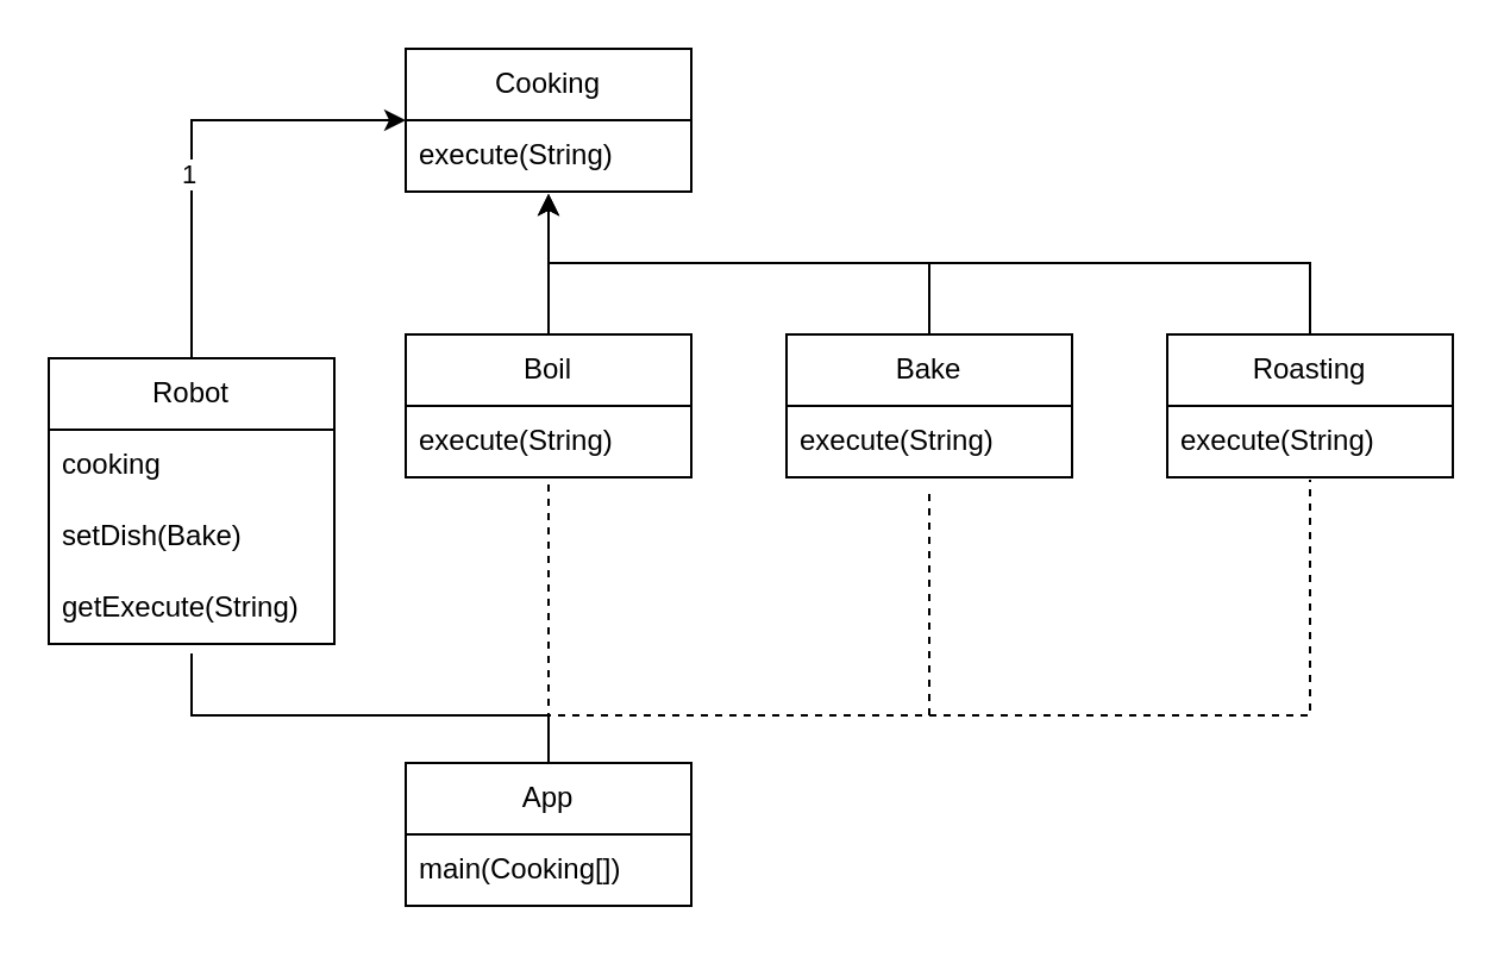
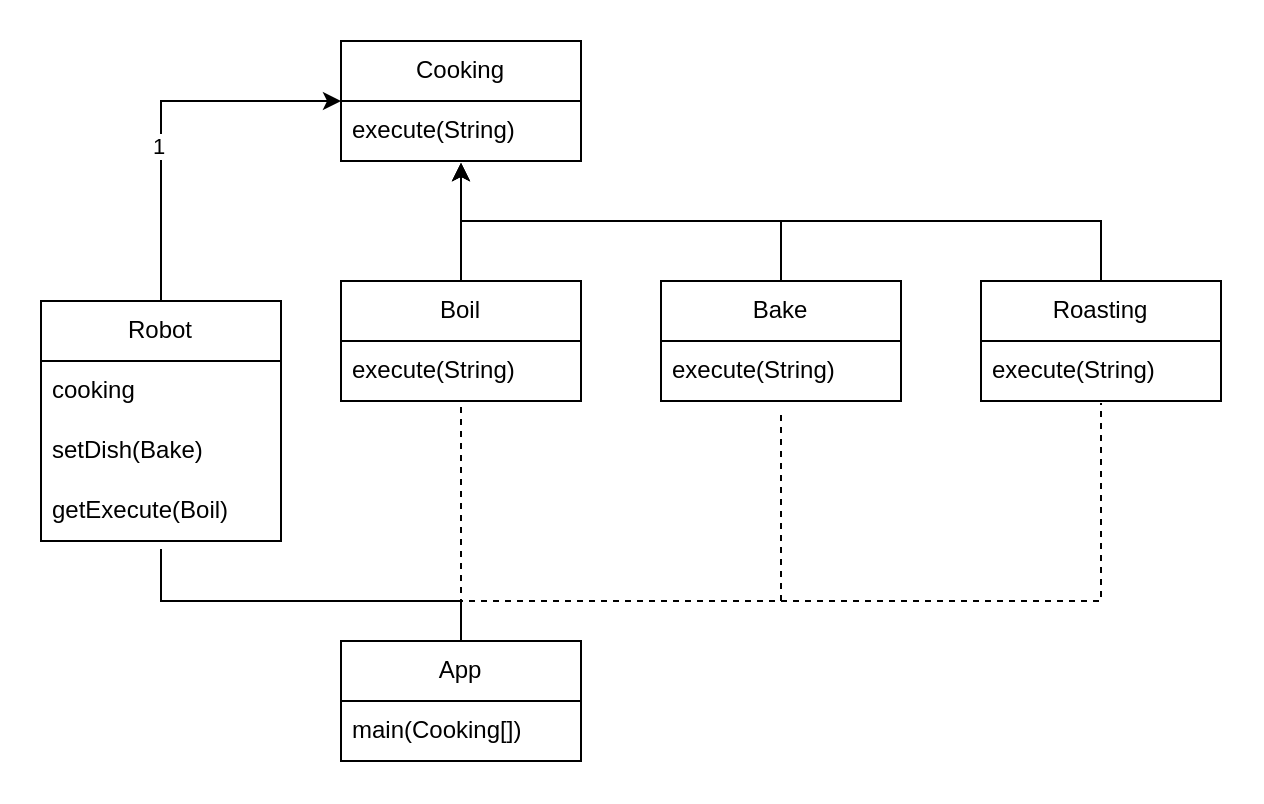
  <mxCell id="0" />
  <mxCell id="1" parent="0" />
  <mxCell id="2" value="Cooking" style="swimlane;fontStyle=0;childLayout=stackLayout;horizontal=1;startSize=30;horizontalStack=0;resizeParent=1;resizeParentMax=0;resizeLast=0;collapsible=1;marginBottom=0;whiteSpace=wrap;html=1;" vertex="1" parent="1"><mxGeometry x="170" y="20" width="120" height="60" as="geometry" /></mxCell>
  <mxCell id="3" value="execute(String)" style="text;strokeColor=none;fillColor=none;align=left;verticalAlign=middle;spacingLeft=4;spacingRight=4;overflow=hidden;points=[[0,0.5],[1,0.5]];portConstraint=eastwest;rotatable=0;whiteSpace=wrap;html=1;" vertex="1" parent="2"><mxGeometry y="30" width="120" height="30" as="geometry" /></mxCell>
  <mxCell id="4" style="edgeStyle=orthogonalEdgeStyle;rounded=0;orthogonalLoop=1;jettySize=auto;html=1;exitX=0.25;exitY=0;exitDx=0;exitDy=0;entryX=0;entryY=0.5;entryDx=0;entryDy=0;" edge="1" parent="1" source="6" target="2"><mxGeometry x="0.032" y="50" relative="1" as="geometry"><Array as="points"><mxPoint x="80" y="150" /><mxPoint x="80" y="50" /></Array><mxPoint as="offset" /></mxGeometry></mxCell>
  <mxCell id="5" value="1" style="edgeLabel;html=1;align=center;verticalAlign=middle;resizable=0;points=[];" vertex="1" connectable="0" parent="4"><mxGeometry x="-0.018" y="2" relative="1" as="geometry"><mxPoint as="offset" /></mxGeometry></mxCell>
  <mxCell id="6" value="Robot" style="swimlane;fontStyle=0;childLayout=stackLayout;horizontal=1;startSize=30;horizontalStack=0;resizeParent=1;resizeParentMax=0;resizeLast=0;collapsible=1;marginBottom=0;whiteSpace=wrap;html=1;" vertex="1" parent="1"><mxGeometry x="20" y="150" width="120" height="120" as="geometry" /></mxCell>
  <mxCell id="7" value="cooking" style="text;strokeColor=none;fillColor=none;align=left;verticalAlign=middle;spacingLeft=4;spacingRight=4;overflow=hidden;points=[[0,0.5],[1,0.5]];portConstraint=eastwest;rotatable=0;whiteSpace=wrap;html=1;" vertex="1" parent="6"><mxGeometry y="30" width="120" height="30" as="geometry" /></mxCell>
  <mxCell id="8" value="setDish(Bake)" style="text;strokeColor=none;fillColor=none;align=left;verticalAlign=middle;spacingLeft=4;spacingRight=4;overflow=hidden;points=[[0,0.5],[1,0.5]];portConstraint=eastwest;rotatable=0;whiteSpace=wrap;html=1;" vertex="1" parent="6"><mxGeometry y="60" width="120" height="30" as="geometry" /></mxCell>
- <mxCell id="9" value="getExecute(String)" style="text;strokeColor=none;fillColor=none;align=left;verticalAlign=middle;spacingLeft=4;spacingRight=4;overflow=hidden;points=[[0,0.5],[1,0.5]];portConstraint=eastwest;rotatable=0;whiteSpace=wrap;html=1;" vertex="1" parent="6"><mxGeometry y="90" width="120" height="30" as="geometry" /></mxCell>
+ <mxCell id="9" value="getExecute(Boil)" style="text;strokeColor=none;fillColor=none;align=left;verticalAlign=middle;spacingLeft=4;spacingRight=4;overflow=hidden;points=[[0,0.5],[1,0.5]];portConstraint=eastwest;rotatable=0;whiteSpace=wrap;html=1;" vertex="1" parent="6"><mxGeometry y="90" width="120" height="30" as="geometry" /></mxCell>
  <mxCell id="10" style="edgeStyle=orthogonalEdgeStyle;rounded=0;orthogonalLoop=1;jettySize=auto;html=1;exitX=0.5;exitY=0;exitDx=0;exitDy=0;entryX=0.5;entryY=1.033;entryDx=0;entryDy=0;entryPerimeter=0;" edge="1" parent="1" source="11" target="3"><mxGeometry relative="1" as="geometry" /></mxCell>
  <mxCell id="11" value="Boil" style="swimlane;fontStyle=0;childLayout=stackLayout;horizontal=1;startSize=30;horizontalStack=0;resizeParent=1;resizeParentMax=0;resizeLast=0;collapsible=1;marginBottom=0;whiteSpace=wrap;html=1;" vertex="1" parent="1"><mxGeometry x="170" y="140" width="120" height="60" as="geometry" /></mxCell>
  <mxCell id="12" value="execute(String)" style="text;strokeColor=none;fillColor=none;align=left;verticalAlign=middle;spacingLeft=4;spacingRight=4;overflow=hidden;points=[[0,0.5],[1,0.5]];portConstraint=eastwest;rotatable=0;whiteSpace=wrap;html=1;" vertex="1" parent="11"><mxGeometry y="30" width="120" height="30" as="geometry" /></mxCell>
  <mxCell id="13" style="edgeStyle=orthogonalEdgeStyle;rounded=0;orthogonalLoop=1;jettySize=auto;html=1;exitX=0.5;exitY=0;exitDx=0;exitDy=0;entryX=0.5;entryY=1.033;entryDx=0;entryDy=0;entryPerimeter=0;" edge="1" parent="1" source="14" target="3"><mxGeometry relative="1" as="geometry" /></mxCell>
  <mxCell id="14" value="Bake" style="swimlane;fontStyle=0;childLayout=stackLayout;horizontal=1;startSize=30;horizontalStack=0;resizeParent=1;resizeParentMax=0;resizeLast=0;collapsible=1;marginBottom=0;whiteSpace=wrap;html=1;" vertex="1" parent="1"><mxGeometry x="330" y="140" width="120" height="60" as="geometry" /></mxCell>
  <mxCell id="15" value="execute(String)" style="text;strokeColor=none;fillColor=none;align=left;verticalAlign=middle;spacingLeft=4;spacingRight=4;overflow=hidden;points=[[0,0.5],[1,0.5]];portConstraint=eastwest;rotatable=0;whiteSpace=wrap;html=1;" vertex="1" parent="14"><mxGeometry y="30" width="120" height="30" as="geometry" /></mxCell>
  <mxCell id="16" style="edgeStyle=orthogonalEdgeStyle;rounded=0;orthogonalLoop=1;jettySize=auto;html=1;exitX=0.5;exitY=0;exitDx=0;exitDy=0;entryX=0.5;entryY=1.033;entryDx=0;entryDy=0;entryPerimeter=0;" edge="1" parent="1" source="17" target="3"><mxGeometry relative="1" as="geometry" /></mxCell>
  <mxCell id="17" value="Roasting" style="swimlane;fontStyle=0;childLayout=stackLayout;horizontal=1;startSize=30;horizontalStack=0;resizeParent=1;resizeParentMax=0;resizeLast=0;collapsible=1;marginBottom=0;whiteSpace=wrap;html=1;" vertex="1" parent="1"><mxGeometry x="490" y="140" width="120" height="60" as="geometry" /></mxCell>
  <mxCell id="18" value="execute(String)" style="text;strokeColor=none;fillColor=none;align=left;verticalAlign=middle;spacingLeft=4;spacingRight=4;overflow=hidden;points=[[0,0.5],[1,0.5]];portConstraint=eastwest;rotatable=0;whiteSpace=wrap;html=1;" vertex="1" parent="17"><mxGeometry y="30" width="120" height="30" as="geometry" /></mxCell>
  <mxCell id="19" value="App" style="swimlane;fontStyle=0;childLayout=stackLayout;horizontal=1;startSize=30;horizontalStack=0;resizeParent=1;resizeParentMax=0;resizeLast=0;collapsible=1;marginBottom=0;whiteSpace=wrap;html=1;" vertex="1" parent="1"><mxGeometry x="170" y="320" width="120" height="60" as="geometry" /></mxCell>
  <mxCell id="20" value="main(Cooking[])" style="text;strokeColor=none;fillColor=none;align=left;verticalAlign=middle;spacingLeft=4;spacingRight=4;overflow=hidden;points=[[0,0.5],[1,0.5]];portConstraint=eastwest;rotatable=0;whiteSpace=wrap;html=1;" vertex="1" parent="19"><mxGeometry y="30" width="120" height="30" as="geometry" /></mxCell>
  <mxCell id="21" value="" style="endArrow=none;dashed=1;html=1;rounded=0;exitX=0.5;exitY=0;exitDx=0;exitDy=0;entryX=0.5;entryY=1.033;entryDx=0;entryDy=0;entryPerimeter=0;" edge="1" parent="1" source="19" target="18"><mxGeometry width="50" height="50" relative="1" as="geometry"><mxPoint x="240" y="270" as="sourcePoint" /><mxPoint x="560" y="220" as="targetPoint" /><Array as="points"><mxPoint x="230" y="300" /><mxPoint x="550" y="300" /></Array></mxGeometry></mxCell>
  <mxCell id="22" value="" style="endArrow=none;dashed=0;html=1;rounded=0;exitX=0.5;exitY=0;exitDx=0;exitDy=0;entryX=0.5;entryY=1.133;entryDx=0;entryDy=0;entryPerimeter=0;" edge="1" parent="1" source="19" target="9"><mxGeometry width="50" height="50" relative="1" as="geometry"><mxPoint x="240" y="420" as="sourcePoint" /><mxPoint x="290" y="370" as="targetPoint" /><Array as="points"><mxPoint x="230" y="300" /><mxPoint x="80" y="300" /></Array></mxGeometry></mxCell>
  <mxCell id="23" value="" style="endArrow=none;dashed=1;html=1;rounded=0;exitX=0.5;exitY=0;exitDx=0;exitDy=0;entryX=0.5;entryY=1.1;entryDx=0;entryDy=0;entryPerimeter=0;" edge="1" parent="1" source="19" target="12"><mxGeometry width="50" height="50" relative="1" as="geometry"><mxPoint x="240" y="450" as="sourcePoint" /><mxPoint x="90" y="283.99" as="targetPoint" /><Array as="points" /></mxGeometry></mxCell>
  <mxCell id="24" value="" style="endArrow=none;dashed=1;html=1;rounded=0;exitX=0.5;exitY=0;exitDx=0;exitDy=0;entryX=0.5;entryY=1.133;entryDx=0;entryDy=0;entryPerimeter=0;" edge="1" parent="1" source="19" target="15"><mxGeometry width="50" height="50" relative="1" as="geometry"><mxPoint x="240" y="450" as="sourcePoint" /><mxPoint x="240" y="213" as="targetPoint" /><Array as="points"><mxPoint x="230" y="300" /><mxPoint x="390" y="300" /></Array></mxGeometry></mxCell>
